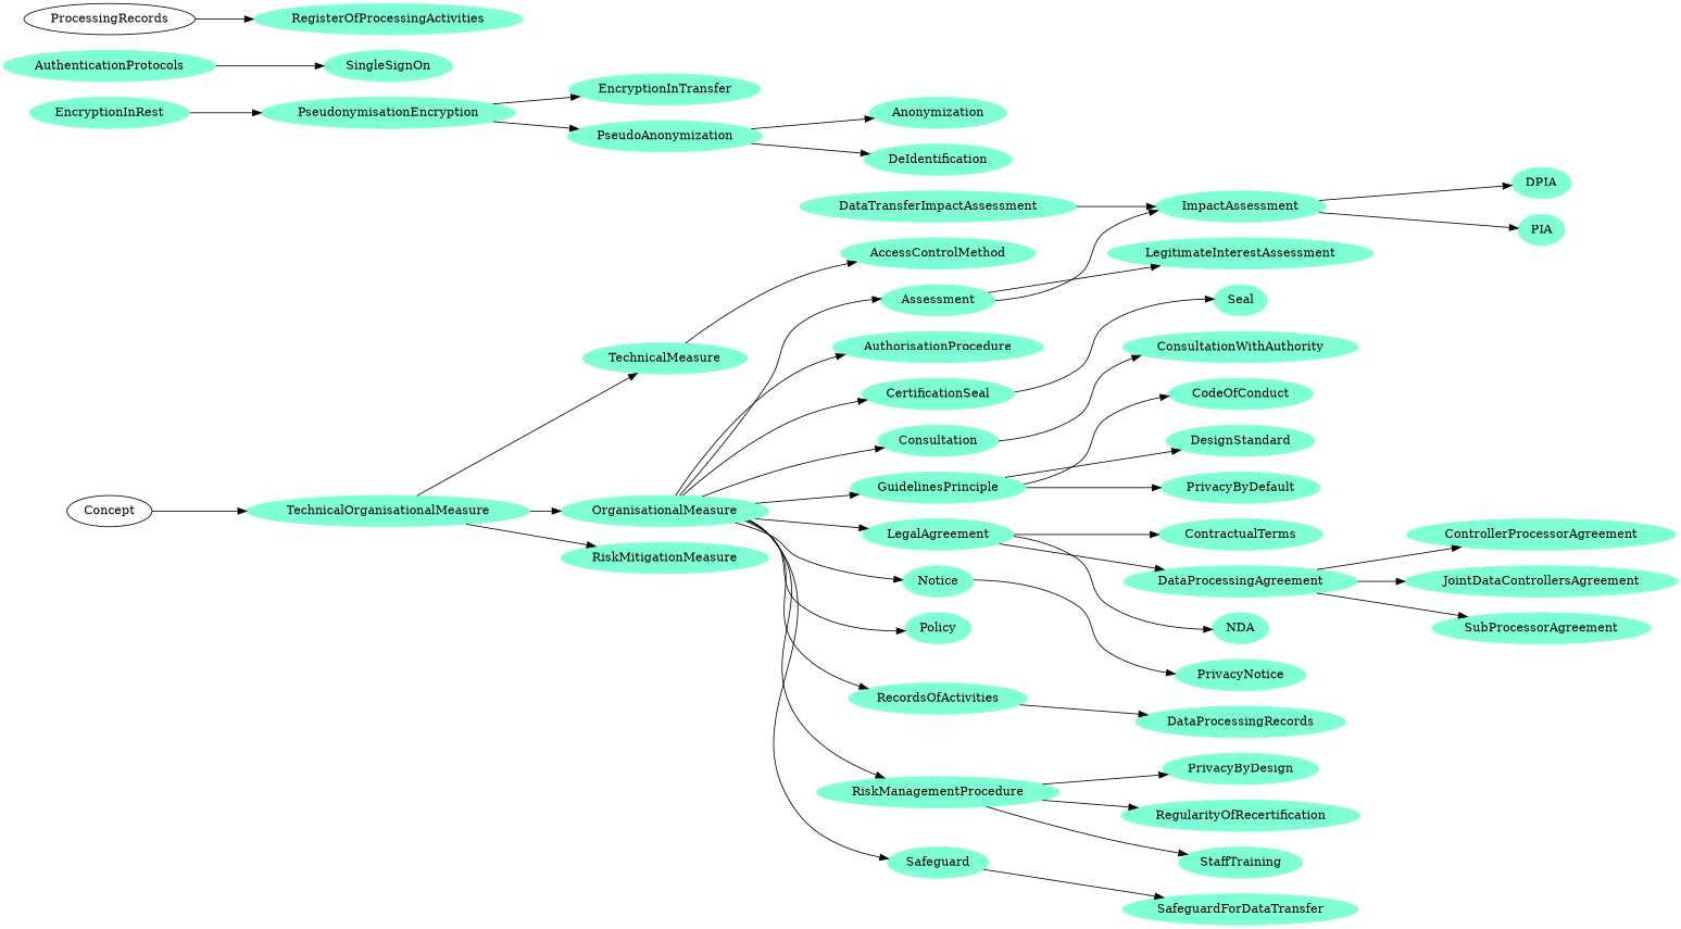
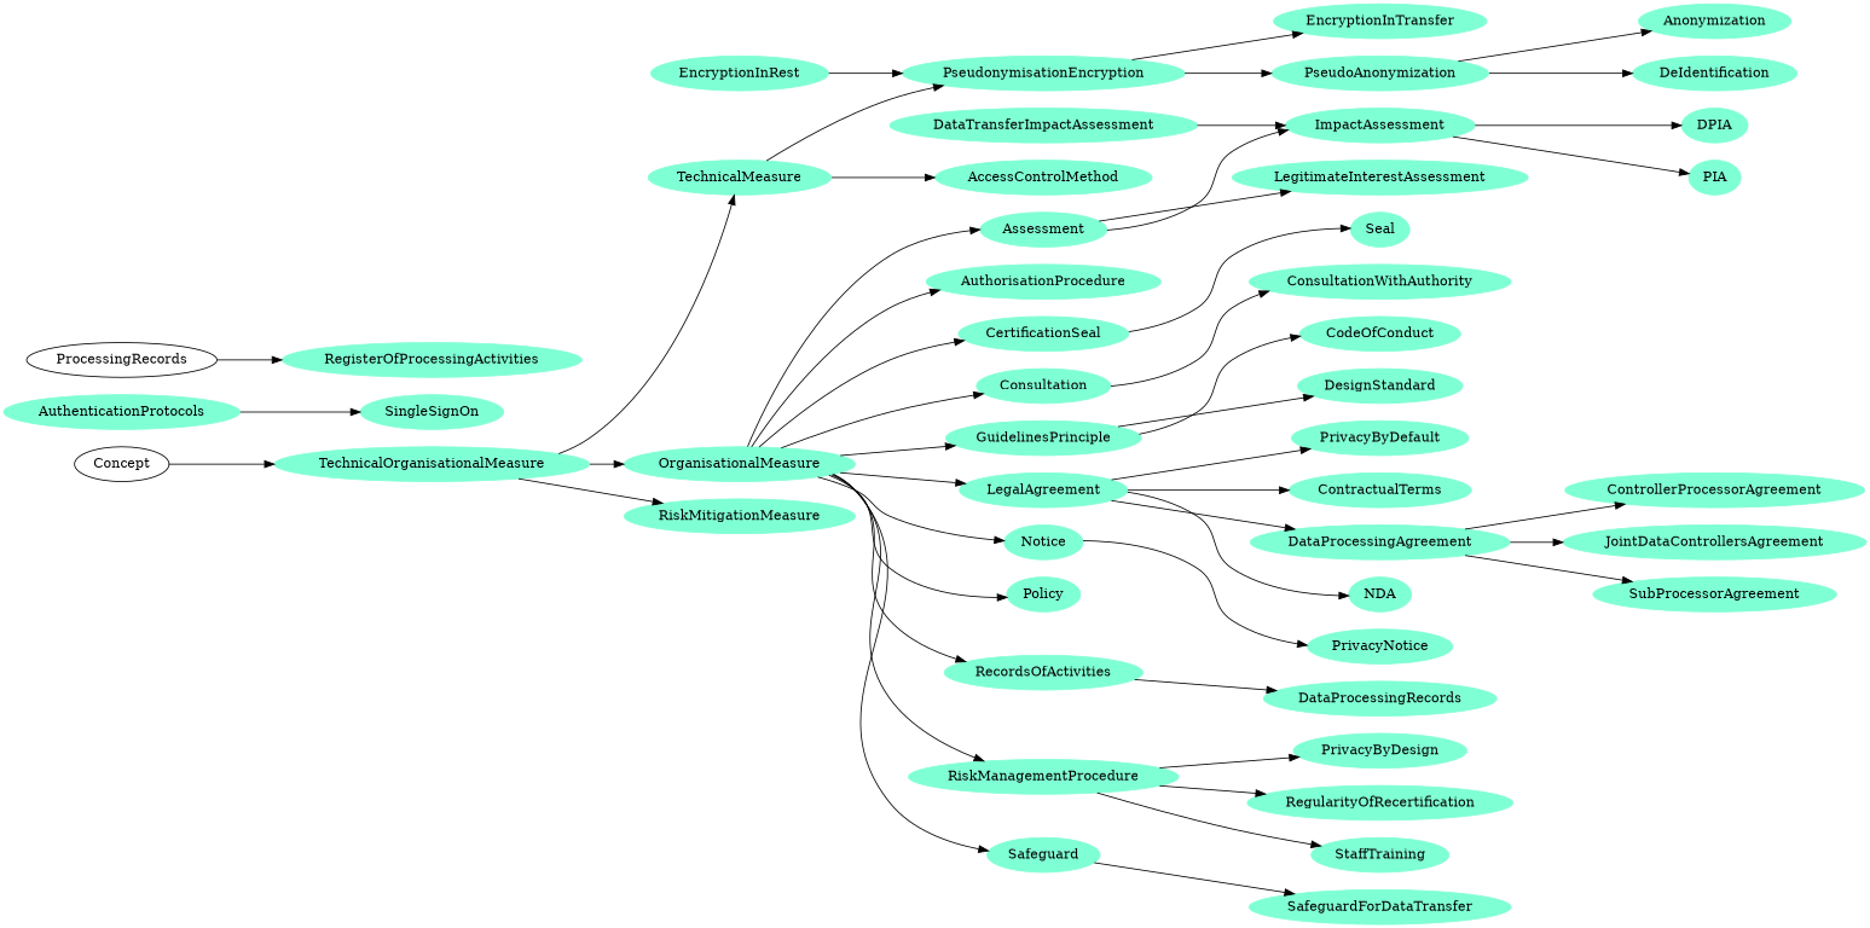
  digraph {
    rankdir=LR
    node [color=aquamarine style=filled]
    TechnicalOrganisationalMeasure
    TechnicalMeasure
    OrganisationalMeasure
    RiskMitigationMeasure
    AccessControlMethod
    PseudonymisationEncryption
    Assessment
    AuthorisationProcedure
    CertificationSeal
    Consultation
    GuidelinesPrinciple
    LegalAgreement
    Notice
    Policy
    RecordsOfActivities
    RiskManagementProcedure
    Safeguard
    AuthenticationProtocols
    SingleSignOn
    EncryptionInTransfer
    PseudoAnonymization
    ImpactAssessment
    LegitimateInterestAssessment
    Seal
    ConsultationWithAuthority
    CodeOfConduct
    DesignStandard
    PrivacyByDefault
    ContractualTerms
    DataProcessingAgreement
    NDA
    PrivacyNotice
    DataProcessingRecords
    PrivacyByDesign
    RegularityOfRecertification
    StaffTraining
    SafeguardForDataTransfer
    DPIA
    PIA
    ControllerProcessorAgreement
    JointDataControllersAgreement
    SubProcessorAgreement
    DataTransferImpactAssessment
    EncryptionInRest
    Anonymization
    DeIdentification
    Concept [color="" style=""]
    ProcessingRecords [color="" style=""]
    RegisterOfProcessingActivities
    TechnicalOrganisationalMeasure -> TechnicalMeasure
    TechnicalOrganisationalMeasure -> OrganisationalMeasure
    TechnicalOrganisationalMeasure -> RiskMitigationMeasure
    TechnicalMeasure -> AccessControlMethod
+   TechnicalMeasure -> PseudonymisationEncryption
    OrganisationalMeasure -> Assessment
    OrganisationalMeasure -> AuthorisationProcedure
    OrganisationalMeasure -> CertificationSeal
    OrganisationalMeasure -> Consultation
    OrganisationalMeasure -> GuidelinesPrinciple
    OrganisationalMeasure -> LegalAgreement
    OrganisationalMeasure -> Notice
    OrganisationalMeasure -> Policy
    OrganisationalMeasure -> RecordsOfActivities
    OrganisationalMeasure -> RiskManagementProcedure
    OrganisationalMeasure -> Safeguard
    PseudonymisationEncryption -> EncryptionInTransfer
    PseudonymisationEncryption -> PseudoAnonymization
    Assessment -> ImpactAssessment
    Assessment -> LegitimateInterestAssessment
    CertificationSeal -> Seal
    Consultation -> ConsultationWithAuthority
    GuidelinesPrinciple -> CodeOfConduct
    GuidelinesPrinciple -> DesignStandard
-   GuidelinesPrinciple -> PrivacyByDefault
+   LegalAgreement -> PrivacyByDefault
    LegalAgreement -> ContractualTerms
    LegalAgreement -> DataProcessingAgreement
    LegalAgreement -> NDA
    Notice -> PrivacyNotice
    RecordsOfActivities -> DataProcessingRecords
    RiskManagementProcedure -> PrivacyByDesign
    RiskManagementProcedure -> RegularityOfRecertification
    RiskManagementProcedure -> StaffTraining
    Safeguard -> SafeguardForDataTransfer
    AuthenticationProtocols -> SingleSignOn
    PseudoAnonymization -> Anonymization
    PseudoAnonymization -> DeIdentification
    ImpactAssessment -> DPIA
    ImpactAssessment -> PIA
    DataProcessingAgreement -> ControllerProcessorAgreement
    DataProcessingAgreement -> JointDataControllersAgreement
    DataProcessingAgreement -> SubProcessorAgreement
    DataTransferImpactAssessment -> ImpactAssessment
    EncryptionInRest -> PseudonymisationEncryption
    Concept -> TechnicalOrganisationalMeasure
    ProcessingRecords -> RegisterOfProcessingActivities
  }
